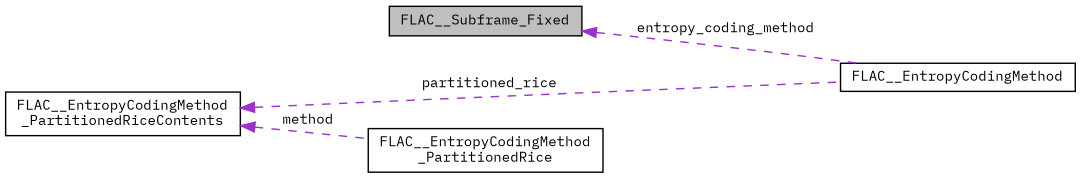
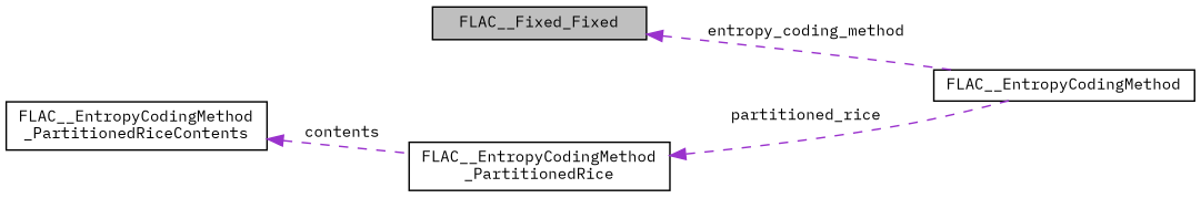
  digraph {
    fontname="IBM Plex Mono"
    rankdir=LR
    node [color=black fillcolor=white fontname="IBM Plex Mono" fontsize=10 shape=record style=filled]
    edge [color=darkorchid3 dir=back fontname="IBM Plex Mono" fontsize=10 labelfontname=Helvetica labelfontsize=10 style=dashed]
-   n1 [fillcolor=grey75 fontcolor=black height=0.2 label=FLAC__Subframe_Fixed width=0.4]
+   n1 [fillcolor=grey75 fontcolor=black height=0.2 label=FLAC__Fixed_Fixed width=0.4]
    n2 [height=0.2 label=FLAC__EntropyCodingMethod width=0.4]
    n3 [height=0.2 label="FLAC__EntropyCodingMethod\l_PartitionedRice" width=0.4]
    n4 [height=0.2 label="FLAC__EntropyCodingMethod\l_PartitionedRiceContents" width=0.4]
    n1 -> n2 [label=" entropy_coding_method"]
-   n4 -> n2 [label=" partitioned_rice"]
-   n4 -> n3 [label=" method"]
+   n3 -> n2 [label=" partitioned_rice"]
+   n4 -> n3 [label=" contents"]
  }
